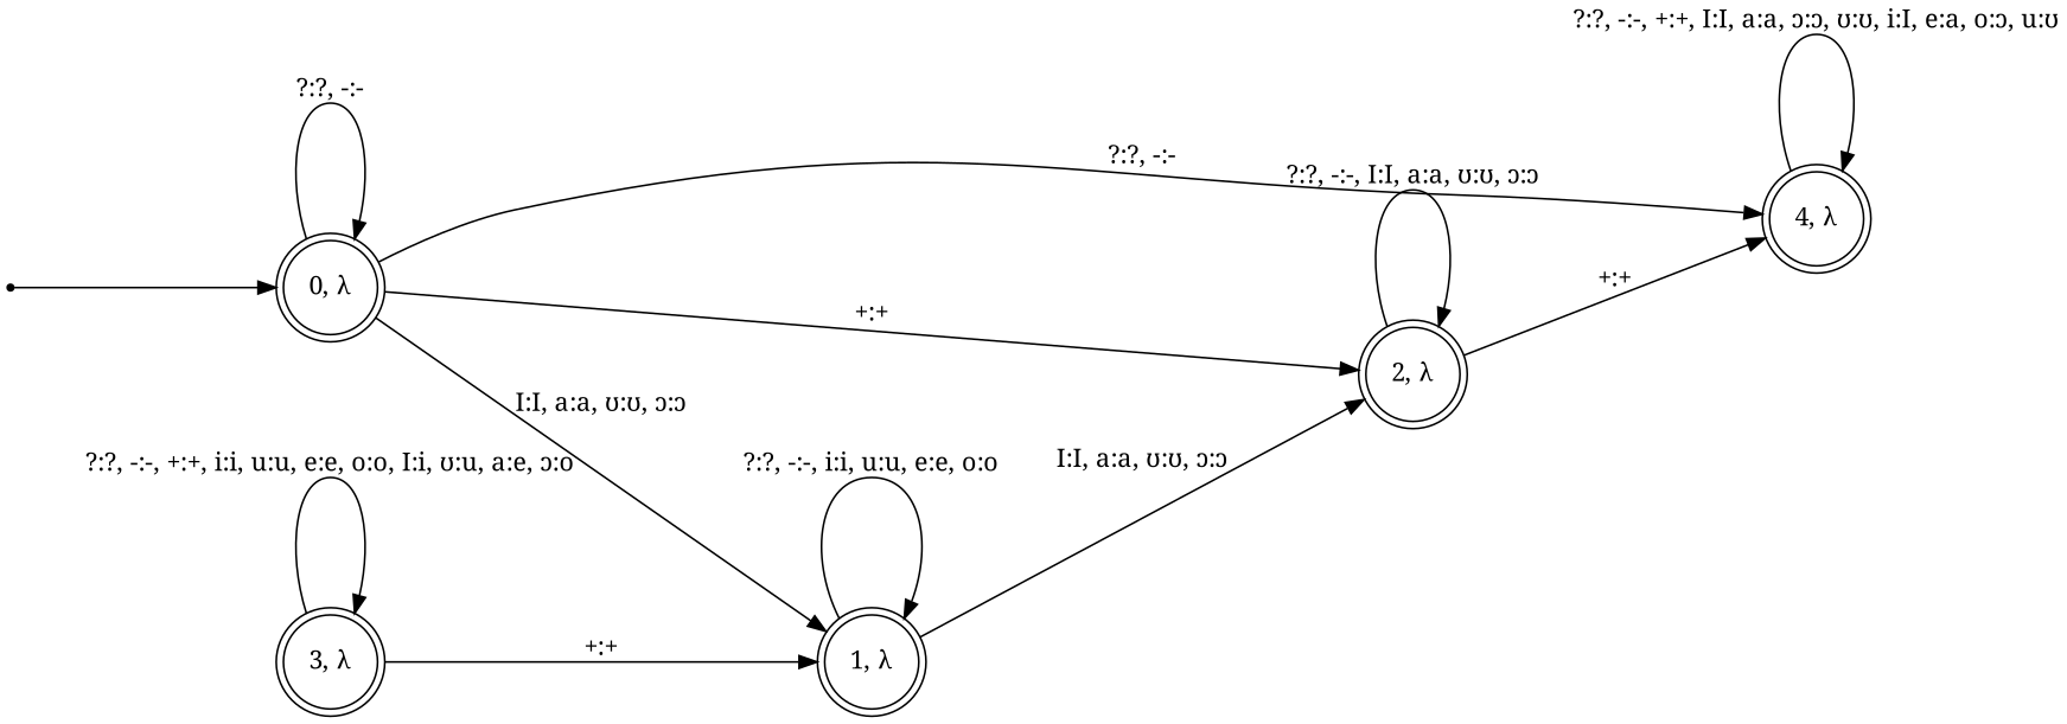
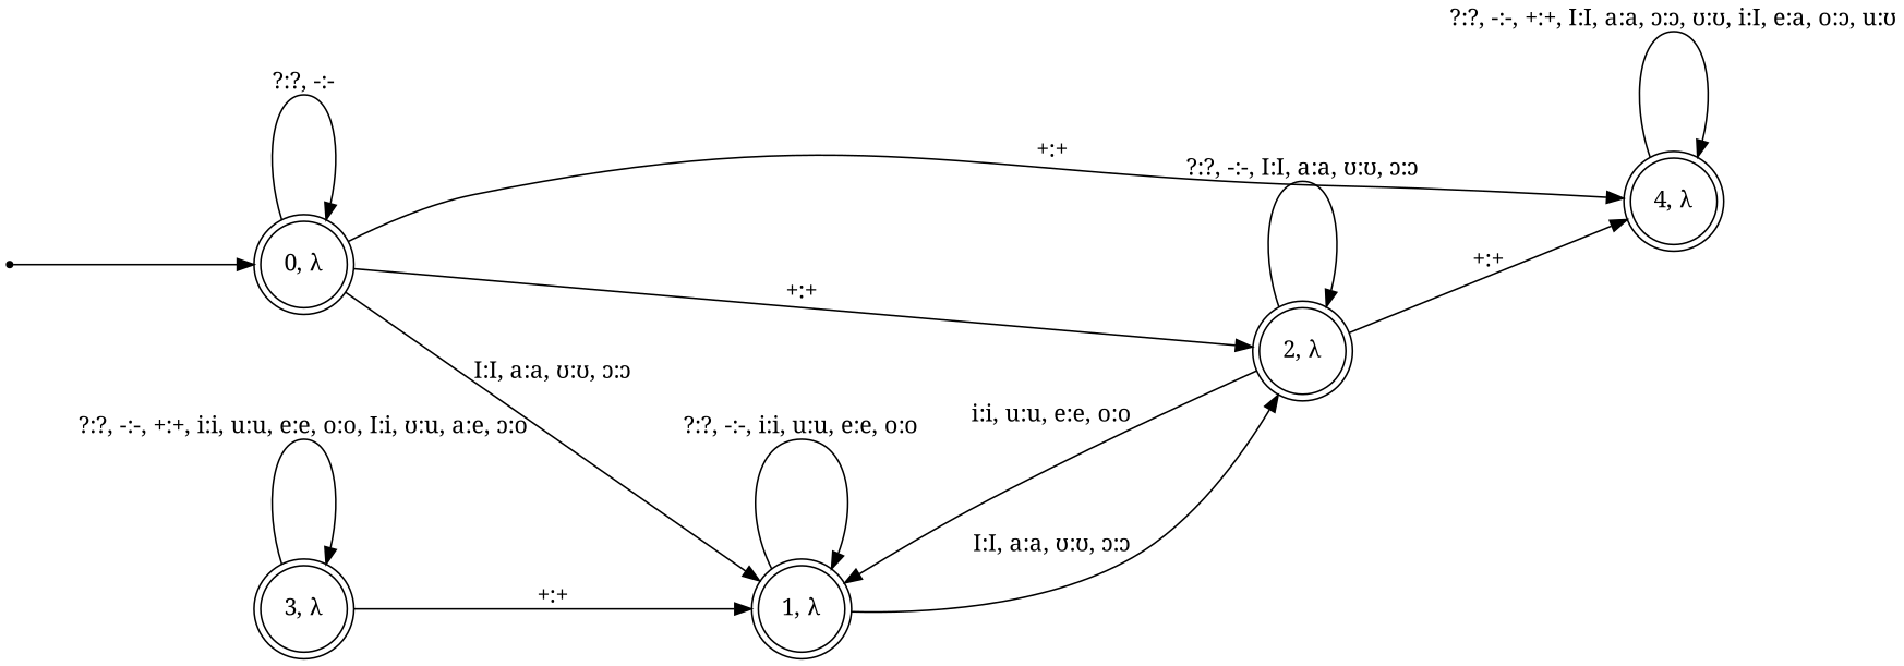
  digraph {
    fontname="Noto Serif"
    nodesep=1
    rankdir=LR
    ranksep=2
    node [fontname="Noto Serif" shape=doublecircle]
    edge [fontname="Noto Serif"]
    start [shape=point]
    "0, λ"
    "1, λ"
    "2, λ"
    "4, λ"
    "3, λ"
    start -> "0, λ"
    "0, λ" -> "0, λ" [label="?:?, -:-"]
    "0, λ" -> "1, λ" [label="I:I, a:a, ʊ:ʊ, ɔ:ɔ"]
    "0, λ" -> "2, λ" [label="+:+"]
-   "0, λ" -> "4, λ" [label="?:?, -:-"]
+   "0, λ" -> "4, λ" [label="+:+"]
    "1, λ" -> "1, λ" [label="?:?, -:-, i:i, u:u, e:e, o:o"]
    "1, λ" -> "2, λ" [label="I:I, a:a, ʊ:ʊ, ɔ:ɔ"]
+   "2, λ" -> "1, λ" [label="i:i, u:u, e:e, o:o"]
    "2, λ" -> "2, λ" [label="?:?, -:-, I:I, a:a, ʊ:ʊ, ɔ:ɔ"]
    "2, λ" -> "4, λ" [label="+:+"]
    "4, λ" -> "4, λ" [label="?:?, -:-, +:+, I:I, a:a, ɔ:ɔ, ʊ:ʊ, i:I, e:a, o:ɔ, u:ʊ"]
    "3, λ" -> "1, λ" [label="+:+"]
    "3, λ" -> "3, λ" [label="?:?, -:-, +:+, i:i, u:u, e:e, o:o, I:i, ʊ:u, a:e, ɔ:o"]
  }
